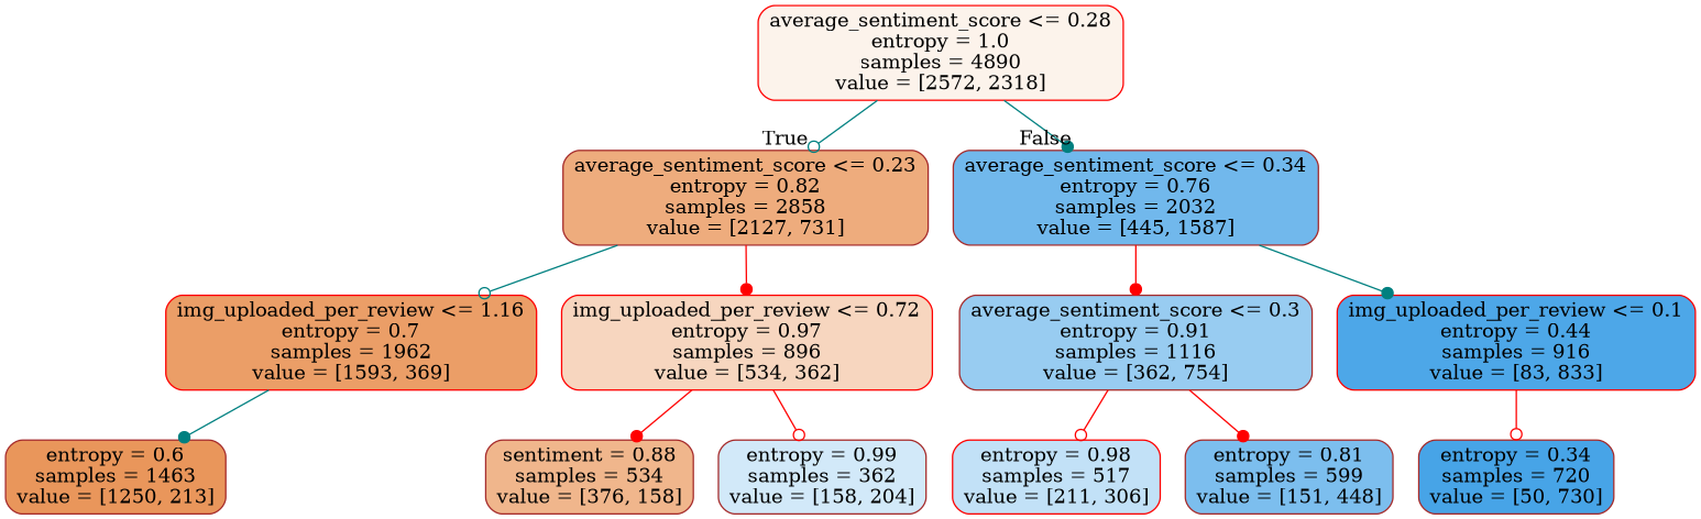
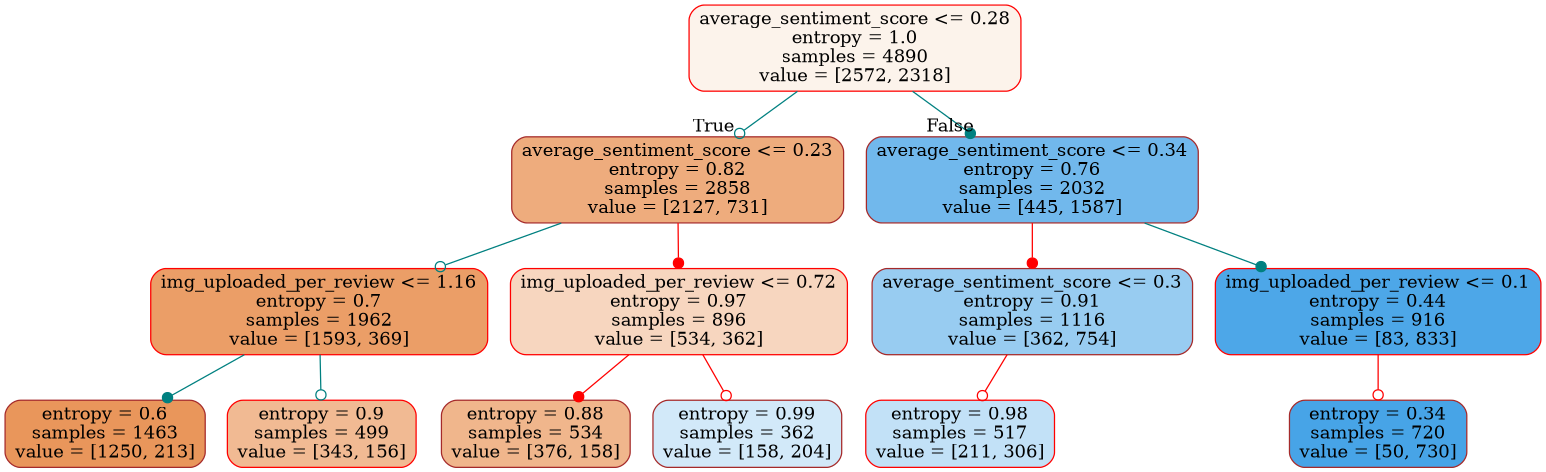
  digraph {
    fontname="DejaVu Serif"
    node [color=brown fontname="DejaVu Serif" shape=box style="filled, rounded"]
    edge [arrowhead=dot color=red fontname="DejaVu Serif"]
    n1 [color=red fillcolor="#fcf3eb" label="average_sentiment_score <= 0.28\nentropy = 1.0\nsamples = 4890\nvalue = [2572, 2318]"]
    n2 [fillcolor="#eeac7d" label="average_sentiment_score <= 0.23\nentropy = 0.82\nsamples = 2858\nvalue = [2127, 731]"]
    n3 [fillcolor="#71b8ec" label="average_sentiment_score <= 0.34\nentropy = 0.76\nsamples = 2032\nvalue = [445, 1587]"]
    n4 [color=red fillcolor="#eb9e67" label="img_uploaded_per_review <= 1.16\nentropy = 0.7\nsamples = 1962\nvalue = [1593, 369]"]
    n5 [color=red fillcolor="#f7d6bf" label="img_uploaded_per_review <= 0.72\nentropy = 0.97\nsamples = 896\nvalue = [534, 362]"]
    n6 [fillcolor="#98ccf1" label="average_sentiment_score <= 0.3\nentropy = 0.91\nsamples = 1116\nvalue = [362, 754]"]
    n7 [color=red fillcolor="#4da7e8" label="img_uploaded_per_review <= 0.1\nentropy = 0.44\nsamples = 916\nvalue = [83, 833]"]
    n8 [fillcolor="#e9965b" label="entropy = 0.6\nsamples = 1463\nvalue = [1250, 213]"]
-   n10 [fillcolor="#f0b68c" label="sentiment = 0.88\nsamples = 534\nvalue = [376, 158]"]
+   n9 [color=red fillcolor="#f1ba93" label="entropy = 0.9\nsamples = 499\nvalue = [343, 156]"]
+   n10 [fillcolor="#f0b68c" label="entropy = 0.88\nsamples = 534\nvalue = [376, 158]"]
    n11 [fillcolor="#d2e9f9" label="entropy = 0.99\nsamples = 362\nvalue = [158, 204]"]
    n12 [color=red fillcolor="#c2e1f7" label="entropy = 0.98\nsamples = 517\nvalue = [211, 306]"]
-   n13 [fillcolor="#7cbeee" label="entropy = 0.81\nsamples = 599\nvalue = [151, 448]"]
    n14 [fillcolor="#47a4e7" label="entropy = 0.34\nsamples = 720\nvalue = [50, 730]"]
    n1 -> n2 [arrowhead=odot color=teal headlabel=True labelangle=45 labeldistance=2.5]
    n1 -> n3 [color=teal headlabel=False labelangle=-45 labeldistance=2.5]
    n2 -> n4 [arrowhead=odot color=teal]
    n2 -> n5
    n3 -> n6
    n3 -> n7 [color=teal]
    n4 -> n8 [color=teal]
+   n4 -> n9 [arrowhead=odot color=teal]
    n5 -> n10
    n5 -> n11 [arrowhead=odot]
    n6 -> n12 [arrowhead=odot]
-   n6 -> n13
    n7 -> n14 [arrowhead=odot]
  }
